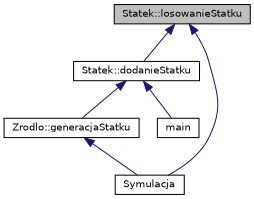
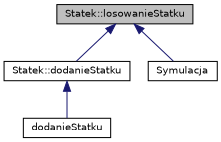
  digraph {
    rankdir=TB
    node [color=black fillcolor=white fontname=Helvetica fontsize=10 shape=record style=filled]
    edge [color=midnightblue dir=back fontname=Helvetica fontsize=10 labelfontname=Helvetica labelfontsize=10 style=solid]
    n1 [fillcolor=grey75 fontcolor=black height=0.2 label="Statek::losowanieStatku" width=0.4]
    n2 [height=0.2 label="Statek::dodanieStatku" width=0.4]
    n3 [height=0.2 label=Symulacja width=0.4]
-   n4 [height=0.2 label="Zrodlo::generacjaStatku" width=0.4]
-   n5 [height=0.2 label=main width=0.4]
+   n5 [height=0.2 label=dodanieStatku width=0.4]
    n1 -> n2
    n1 -> n3
-   n2 -> n4
    n2 -> n5
-   n4 -> n3
  }
